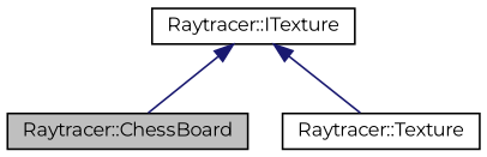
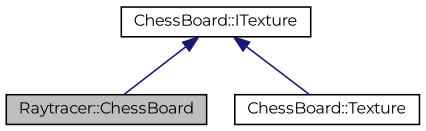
  digraph {
    fontname=Montserrat
    node [color=black fillcolor=white fontname=Montserrat fontsize=10 shape=record style=filled]
    edge [color=midnightblue dir=back fontname=Montserrat fontsize=10 labelfontname=Helvetica labelfontsize=10 style=solid]
    n1 [fillcolor=grey75 fontcolor=black height=0.2 label="Raytracer::ChessBoard" width=0.4]
-   n2 [height=0.2 label="Raytracer::Texture" width=0.4]
-   n3 [height=0.2 label="Raytracer::ITexture" width=0.4]
+   n2 [height=0.2 label="ChessBoard::Texture" width=0.4]
+   n3 [height=0.2 label="ChessBoard::ITexture" width=0.4]
    n3 -> n1
    n3 -> n2
  }
